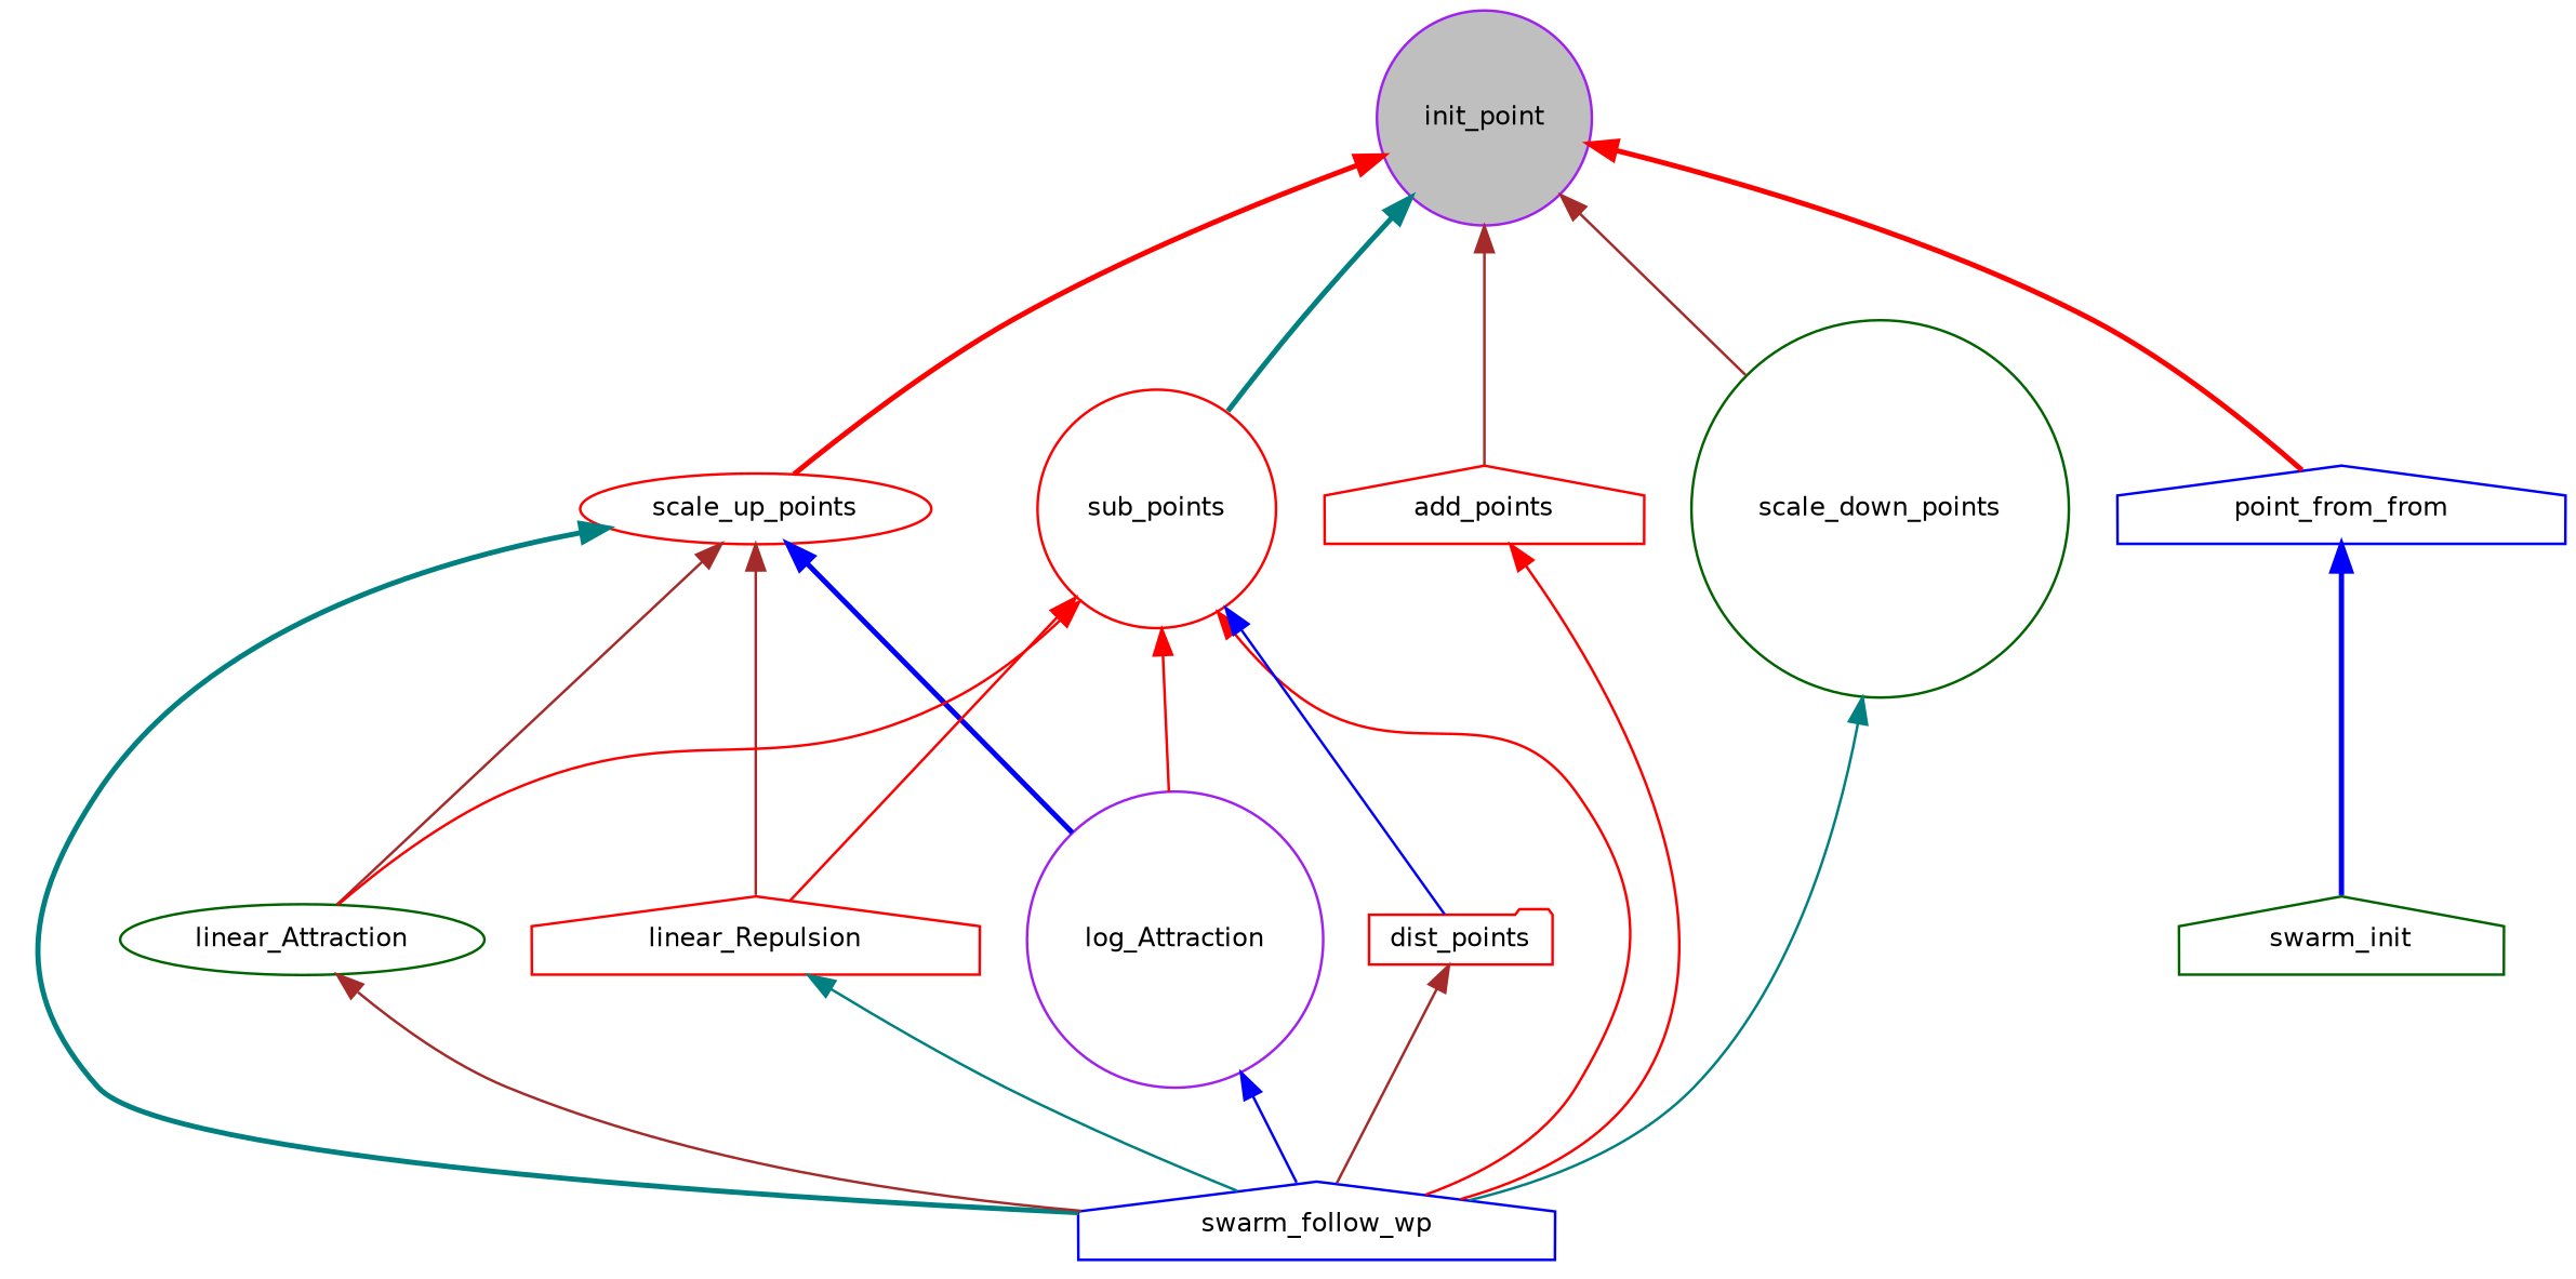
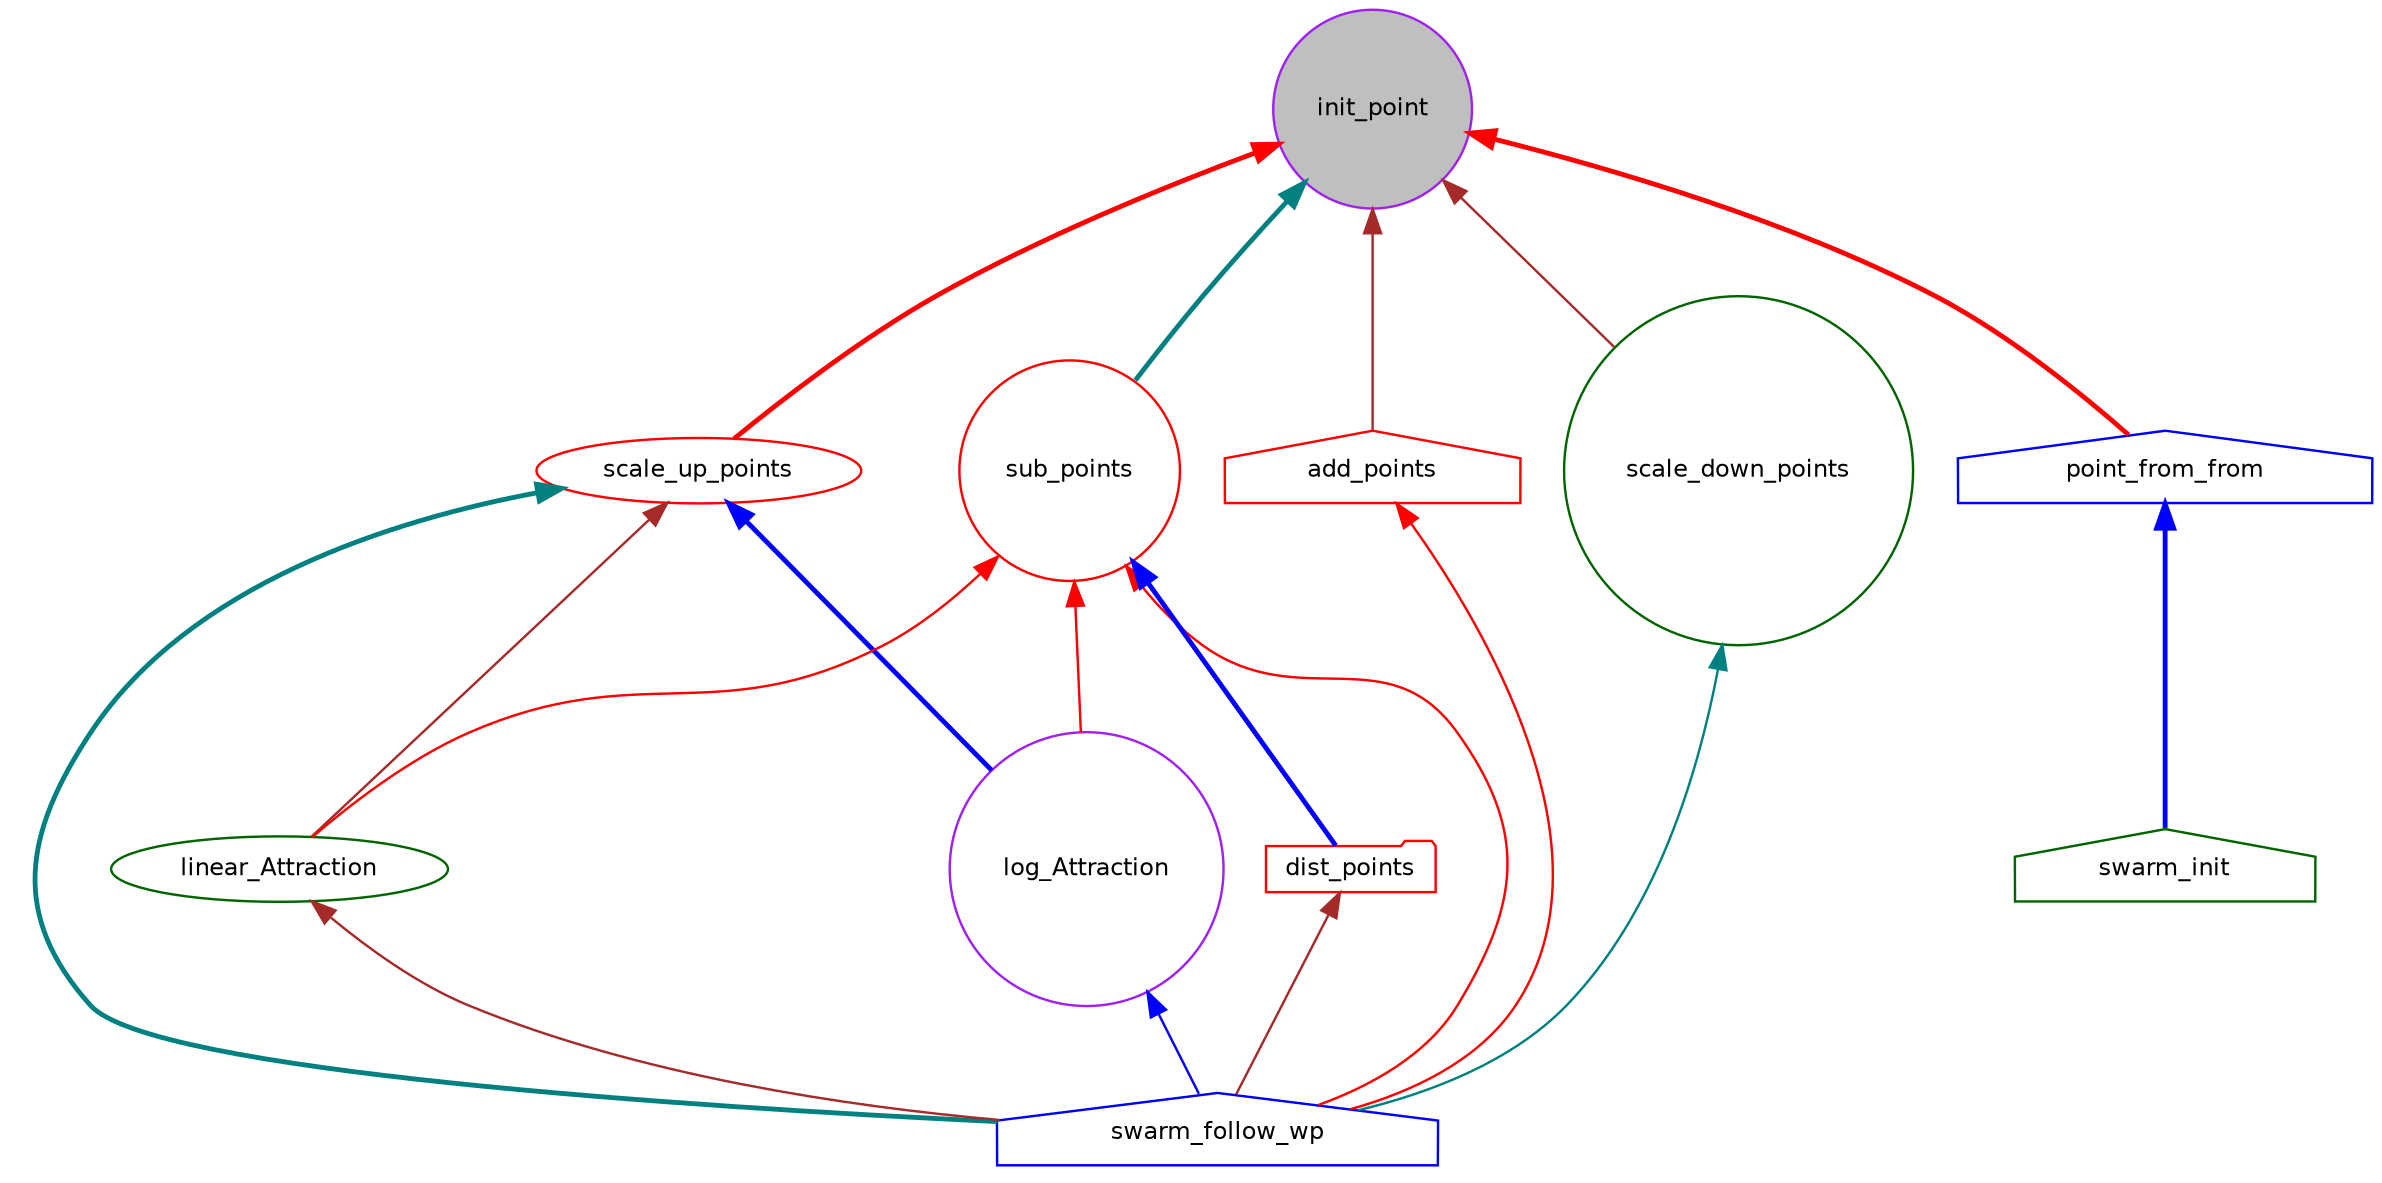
  digraph {
    rankdir=TB
    node [color=red fillcolor=white fontname=Helvetica fontsize=10 shape=house style=filled]
    edge [color=red dir=back fontname=Helvetica fontsize=10 labelfontname=Helvetica labelfontsize=10 style=solid]
    n1 [color=purple fillcolor=grey75 fontcolor=black height=0.2 label=init_point shape=circle width=0.4]
    n2 [height=0.2 label=add_points width=0.4]
    n3 [color=blue height=0.2 label=point_from_from width=0.4]
    n4 [color=darkgreen height=0.2 label=scale_down_points shape=circle width=0.4]
    n5 [height=0.2 label=scale_up_points shape=ellipse width=0.4]
    n6 [height=0.2 label=sub_points shape=circle width=0.4]
    n7 [color=blue height=0.2 label=swarm_follow_wp width=0.4]
    n8 [color=darkgreen height=0.2 label=swarm_init width=0.4]
    n9 [color=darkgreen height=0.2 label=linear_Attraction shape=ellipse width=0.4]
-   n10 [height=0.2 label=linear_Repulsion width=0.4]
    n11 [color=purple height=0.2 label=log_Attraction shape=circle width=0.4]
    n12 [height=0.2 label=dist_points shape=folder width=0.4]
    n1 -> n2 [color=brown]
    n1 -> n3 [style=bold]
    n1 -> n4 [color=brown]
    n1 -> n5 [style=bold]
    n1 -> n6 [color=teal style=bold]
    n2 -> n7
    n3 -> n8 [color=blue style=bold]
    n4 -> n7 [color=teal]
    n5 -> n7 [color=teal style=bold]
    n5 -> n9 [color=brown]
-   n5 -> n10 [color=brown]
    n5 -> n11 [color=blue style=bold]
    n6 -> n7
    n6 -> n9
-   n6 -> n10
    n6 -> n11
-   n6 -> n12 [color=blue]
+   n6 -> n12 [color=blue style=bold]
    n9 -> n7 [color=brown]
-   n10 -> n7 [color=teal]
    n11 -> n7 [color=blue]
    n12 -> n7 [color=brown]
  }
